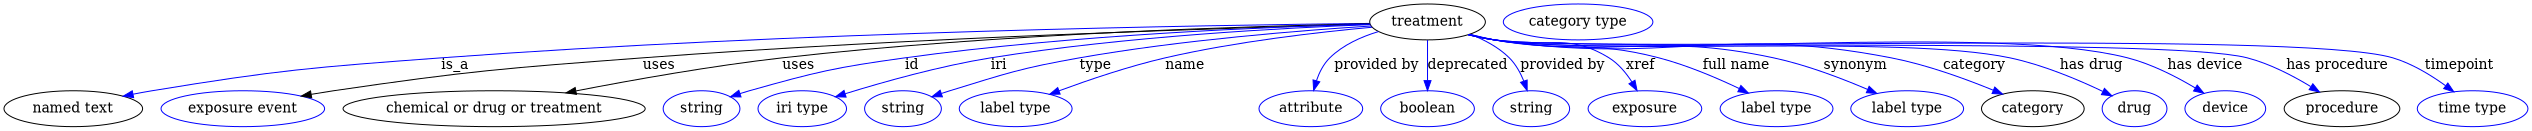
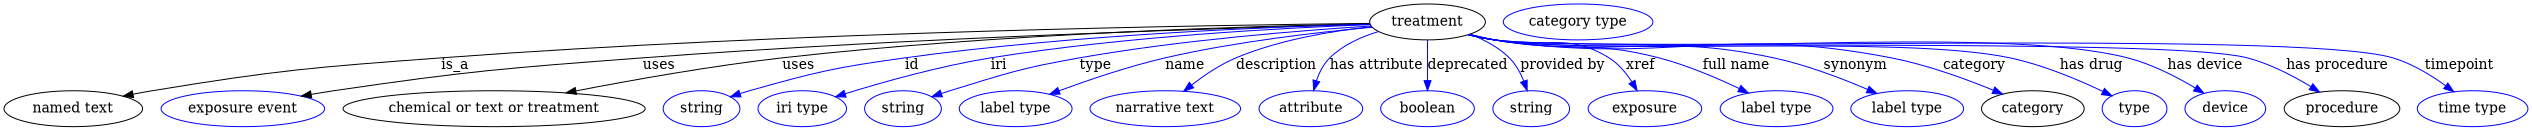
  digraph {
    node [color=blue]
    edge [color=blue style=solid]
    n1 [height=0.5 label=treatment width=1.6068 color=""]
    n2 [height=0.5 label="named text" width=1.9318 color=""]
    "exposure event" [height=0.5 width=2.2748]
-   "chemical or drug or treatment" [height=0.5 width=4.2066 color=""]
+   "chemical or drug or treatment" [height=0.5 width=4.2066 label="chemical or text or treatment" color=""]
    n5 [height=0.5 label=string width=1.0652]
    n6 [height=0.5 label="iri type" width=1.2277]
    n7 [height=0.5 label=string width=1.0652]
    n8 [height=0.5 label="label type" width=1.5707]
+   n9 [height=0.5 label="narrative text" width=2.0943]
    n10 [height=0.5 label=attribute width=1.4443]
    n11 [height=0.5 label=boolean width=1.2999]
    n12 [height=0.5 label=string width=1.0652]
    n13 [height=0.5 label=exposure width=1.5887]
    n14 [height=0.5 label="label type" width=1.5707]
    n15 [height=0.5 label="label type" width=1.5707]
    category [height=0.5 width=1.4263 color=""]
-   n17 [height=0.5 label=drug width=0.9027]
+   n17 [height=0.5 label=type width=0.9027]
    n18 [height=0.5 label=device width=1.1193]
    n19 [color=black height=0.5 label=procedure width=1.6068]
    n20 [height=0.5 label="time type" width=1.5346]
    n21 [height=0.5 label="category type" width=2.0762]
-   n1 -> n2 [label=is_a style=""]
+   n1 -> n2 [label=is_a color="" style=""]
    n1 -> "exposure event" [label=uses color="" style=""]
    n1 -> "chemical or drug or treatment" [label=uses color="" style=""]
    n1 -> n5 [label=id]
    n1 -> n6 [label=iri]
    n1 -> n7 [label=type]
    n1 -> n8 [label=name]
-   n1 -> n10 [label="provided by"]
+   n1 -> n9 [label=description]
+   n1 -> n10 [label="has attribute"]
    n1 -> n11 [label=deprecated]
    n1 -> n12 [label="provided by"]
    n1 -> n13 [label=xref]
    n1 -> n14 [label="full name"]
    n1 -> n15 [label=synonym]
    n1 -> category [label=category]
    n1 -> n17 [label="has drug"]
    n1 -> n18 [label="has device"]
    n1 -> n19 [label="has procedure"]
    n1 -> n20 [label=timepoint]
  }
